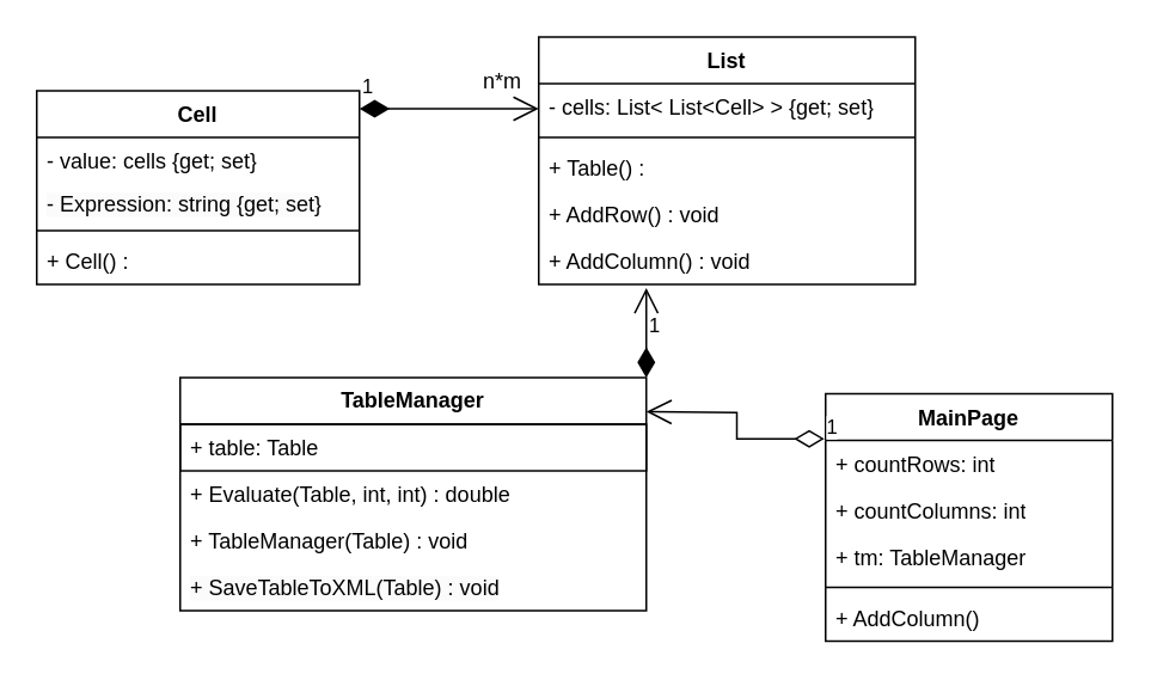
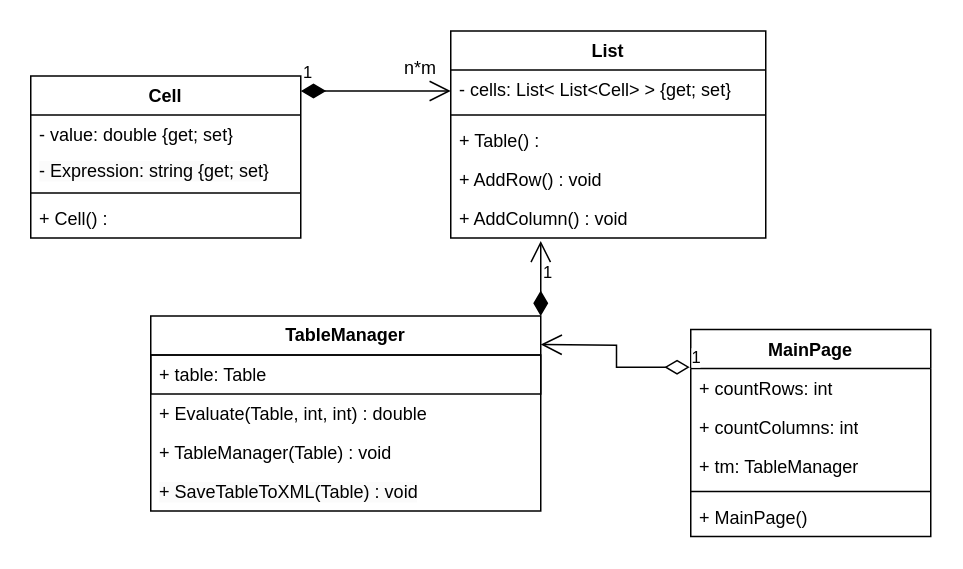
  <mxCell id="0" />
  <mxCell id="1" parent="0" />
  <mxCell id="2" value="Cell" style="swimlane;fontStyle=1;align=center;verticalAlign=top;childLayout=stackLayout;horizontal=1;startSize=26;horizontalStack=0;resizeParent=1;resizeParentMax=0;resizeLast=0;collapsible=1;marginBottom=0;whiteSpace=wrap;html=1;" parent="1" vertex="1"><mxGeometry x="20" y="50" width="180" height="108" as="geometry" /></mxCell>
- <mxCell id="3" value="- value: cells {get; set}" style="text;strokeColor=none;fillColor=none;align=left;verticalAlign=top;spacingLeft=4;spacingRight=4;overflow=hidden;rotatable=0;points=[[0,0.5],[1,0.5]];portConstraint=eastwest;whiteSpace=wrap;html=1;" parent="2" vertex="1"><mxGeometry y="26" width="180" height="24" as="geometry" /></mxCell>
+ <mxCell id="3" value="- value: double {get; set}" style="text;strokeColor=none;fillColor=none;align=left;verticalAlign=top;spacingLeft=4;spacingRight=4;overflow=hidden;rotatable=0;points=[[0,0.5],[1,0.5]];portConstraint=eastwest;whiteSpace=wrap;html=1;" parent="2" vertex="1"><mxGeometry y="26" width="180" height="24" as="geometry" /></mxCell>
  <mxCell id="4" value="&lt;span style=&quot;color: rgb(0, 0, 0); font-family: Helvetica; font-size: 12px; font-style: normal; font-variant-ligatures: normal; font-variant-caps: normal; font-weight: 400; letter-spacing: normal; orphans: 2; text-align: left; text-indent: 0px; text-transform: none; widows: 2; word-spacing: 0px; -webkit-text-stroke-width: 0px; white-space: normal; background-color: rgb(251, 251, 251); text-decoration-thickness: initial; text-decoration-style: initial; text-decoration-color: initial; display: inline !important; float: none;&quot;&gt;- Expression: string {get; set}&lt;/span&gt;" style="text;strokeColor=none;fillColor=none;align=left;verticalAlign=top;spacingLeft=4;spacingRight=4;overflow=hidden;rotatable=0;points=[[0,0.5],[1,0.5]];portConstraint=eastwest;whiteSpace=wrap;html=1;" parent="2" vertex="1"><mxGeometry y="50" width="180" height="24" as="geometry" /></mxCell>
  <mxCell id="5" value="" style="line;strokeWidth=1;fillColor=none;align=left;verticalAlign=middle;spacingTop=-1;spacingLeft=3;spacingRight=3;rotatable=0;labelPosition=right;points=[];portConstraint=eastwest;strokeColor=inherit;" parent="2" vertex="1"><mxGeometry y="74" width="180" height="8" as="geometry" /></mxCell>
  <mxCell id="6" value="+ Cell() :" style="text;strokeColor=none;fillColor=none;align=left;verticalAlign=top;spacingLeft=4;spacingRight=4;overflow=hidden;rotatable=0;points=[[0,0.5],[1,0.5]];portConstraint=eastwest;whiteSpace=wrap;html=1;" vertex="1" parent="2"><mxGeometry y="82" width="180" height="26" as="geometry" /></mxCell>
  <mxCell id="7" value="List" style="swimlane;fontStyle=1;align=center;verticalAlign=top;childLayout=stackLayout;horizontal=1;startSize=26;horizontalStack=0;resizeParent=1;resizeParentMax=0;resizeLast=0;collapsible=1;marginBottom=0;whiteSpace=wrap;html=1;" parent="1" vertex="1"><mxGeometry x="300" y="20" width="210" height="138" as="geometry" /></mxCell>
  <mxCell id="8" value="- cells: List&amp;lt; List&amp;lt;Cell&amp;gt; &amp;gt; {get; set}" style="text;strokeColor=none;fillColor=none;align=left;verticalAlign=top;spacingLeft=4;spacingRight=4;overflow=hidden;rotatable=0;points=[[0,0.5],[1,0.5]];portConstraint=eastwest;whiteSpace=wrap;html=1;" parent="7" vertex="1"><mxGeometry y="26" width="210" height="26" as="geometry" /></mxCell>
  <mxCell id="9" value="" style="line;strokeWidth=1;fillColor=none;align=left;verticalAlign=middle;spacingTop=-1;spacingLeft=3;spacingRight=3;rotatable=0;labelPosition=right;points=[];portConstraint=eastwest;strokeColor=inherit;" parent="7" vertex="1"><mxGeometry y="52" width="210" height="8" as="geometry" /></mxCell>
  <mxCell id="10" value="+ Table() :" style="text;strokeColor=none;fillColor=none;align=left;verticalAlign=top;spacingLeft=4;spacingRight=4;overflow=hidden;rotatable=0;points=[[0,0.5],[1,0.5]];portConstraint=eastwest;whiteSpace=wrap;html=1;" vertex="1" parent="7"><mxGeometry y="60" width="210" height="26" as="geometry" /></mxCell>
  <mxCell id="11" value="+ AddRow() : void" style="text;strokeColor=none;fillColor=none;align=left;verticalAlign=top;spacingLeft=4;spacingRight=4;overflow=hidden;rotatable=0;points=[[0,0.5],[1,0.5]];portConstraint=eastwest;whiteSpace=wrap;html=1;" parent="7" vertex="1"><mxGeometry y="86" width="210" height="26" as="geometry" /></mxCell>
  <mxCell id="12" value="+ AddColumn() : void" style="text;strokeColor=none;fillColor=none;align=left;verticalAlign=top;spacingLeft=4;spacingRight=4;overflow=hidden;rotatable=0;points=[[0,0.5],[1,0.5]];portConstraint=eastwest;whiteSpace=wrap;html=1;" parent="7" vertex="1"><mxGeometry y="112" width="210" height="26" as="geometry" /></mxCell>
  <mxCell id="13" value="&lt;b&gt;TableManager&lt;/b&gt;" style="swimlane;fontStyle=0;childLayout=stackLayout;horizontal=1;startSize=26;fillColor=none;horizontalStack=0;resizeParent=1;resizeParentMax=0;resizeLast=0;collapsible=1;marginBottom=0;whiteSpace=wrap;html=1;" parent="1" vertex="1"><mxGeometry x="100" y="210" width="260" height="130" as="geometry" /></mxCell>
  <mxCell id="14" value="+ table: Table" style="text;strokeColor=default;fillColor=none;align=left;verticalAlign=top;spacingLeft=4;spacingRight=4;overflow=hidden;rotatable=0;points=[[0,0.5],[1,0.5]];portConstraint=eastwest;whiteSpace=wrap;html=1;" vertex="1" parent="13"><mxGeometry y="26" width="260" height="26" as="geometry" /></mxCell>
  <mxCell id="15" value="+ Evaluate(Table, int, int) : double" style="text;strokeColor=none;fillColor=none;align=left;verticalAlign=top;spacingLeft=4;spacingRight=4;overflow=hidden;rotatable=0;points=[[0,0.5],[1,0.5]];portConstraint=eastwest;whiteSpace=wrap;html=1;" parent="13" vertex="1"><mxGeometry y="52" width="260" height="26" as="geometry" /></mxCell>
  <mxCell id="16" value="+ TableManager(Table) : void" style="text;strokeColor=none;fillColor=none;align=left;verticalAlign=top;spacingLeft=4;spacingRight=4;overflow=hidden;rotatable=0;points=[[0,0.5],[1,0.5]];portConstraint=eastwest;whiteSpace=wrap;html=1;" vertex="1" parent="13"><mxGeometry y="78" width="260" height="26" as="geometry" /></mxCell>
  <mxCell id="17" value="&lt;span style=&quot;color: rgb(0, 0, 0); font-family: Helvetica; font-size: 12px; font-style: normal; font-variant-ligatures: normal; font-variant-caps: normal; font-weight: 400; letter-spacing: normal; orphans: 2; text-align: left; text-indent: 0px; text-transform: none; widows: 2; word-spacing: 0px; -webkit-text-stroke-width: 0px; white-space: normal; background-color: rgb(251, 251, 251); text-decoration-thickness: initial; text-decoration-style: initial; text-decoration-color: initial; display: inline !important; float: none;&quot;&gt;+ SaveTableToXML(Table) : void&lt;/span&gt;" style="text;strokeColor=none;fillColor=none;align=left;verticalAlign=top;spacingLeft=4;spacingRight=4;overflow=hidden;rotatable=0;points=[[0,0.5],[1,0.5]];portConstraint=eastwest;whiteSpace=wrap;html=1;" vertex="1" parent="13"><mxGeometry y="104" width="260" height="26" as="geometry" /></mxCell>
  <mxCell id="18" value="1" style="endArrow=open;html=1;endSize=12;startArrow=diamondThin;startSize=14;startFill=1;edgeStyle=orthogonalEdgeStyle;align=left;verticalAlign=bottom;rounded=0;exitX=1.018;exitY=0.155;exitDx=0;exitDy=0;exitPerimeter=0;" edge="1" parent="1"><mxGeometry x="-1" y="3" relative="1" as="geometry"><mxPoint x="200" y="60.04" as="sourcePoint" /><mxPoint x="300" y="60" as="targetPoint" /></mxGeometry></mxCell>
  <mxCell id="19" value="n*m" style="text;html=1;align=center;verticalAlign=middle;whiteSpace=wrap;rounded=0;" vertex="1" parent="1"><mxGeometry x="250" y="30" width="60" height="30" as="geometry" /></mxCell>
  <mxCell id="20" value="MainPage" style="swimlane;fontStyle=1;align=center;verticalAlign=top;childLayout=stackLayout;horizontal=1;startSize=26;horizontalStack=0;resizeParent=1;resizeParentMax=0;resizeLast=0;collapsible=1;marginBottom=0;whiteSpace=wrap;html=1;" vertex="1" parent="1"><mxGeometry x="460" y="219" width="160" height="138" as="geometry" /></mxCell>
  <mxCell id="21" value="+ countRows: int" style="text;strokeColor=none;fillColor=none;align=left;verticalAlign=top;spacingLeft=4;spacingRight=4;overflow=hidden;rotatable=0;points=[[0,0.5],[1,0.5]];portConstraint=eastwest;whiteSpace=wrap;html=1;" vertex="1" parent="20"><mxGeometry y="26" width="160" height="26" as="geometry" /></mxCell>
  <mxCell id="22" value="+ countColumns: int" style="text;strokeColor=none;fillColor=none;align=left;verticalAlign=top;spacingLeft=4;spacingRight=4;overflow=hidden;rotatable=0;points=[[0,0.5],[1,0.5]];portConstraint=eastwest;whiteSpace=wrap;html=1;" vertex="1" parent="20"><mxGeometry y="52" width="160" height="26" as="geometry" /></mxCell>
  <mxCell id="23" value="+ tm: TableManager" style="text;strokeColor=none;fillColor=none;align=left;verticalAlign=top;spacingLeft=4;spacingRight=4;overflow=hidden;rotatable=0;points=[[0,0.5],[1,0.5]];portConstraint=eastwest;whiteSpace=wrap;html=1;" vertex="1" parent="20"><mxGeometry y="78" width="160" height="26" as="geometry" /></mxCell>
  <mxCell id="24" value="" style="line;strokeWidth=1;fillColor=none;align=left;verticalAlign=middle;spacingTop=-1;spacingLeft=3;spacingRight=3;rotatable=0;labelPosition=right;points=[];portConstraint=eastwest;strokeColor=inherit;" vertex="1" parent="20"><mxGeometry y="104" width="160" height="8" as="geometry" /></mxCell>
- <mxCell id="25" value="+ AddColumn()" style="text;strokeColor=none;fillColor=none;align=left;verticalAlign=top;spacingLeft=4;spacingRight=4;overflow=hidden;rotatable=0;points=[[0,0.5],[1,0.5]];portConstraint=eastwest;whiteSpace=wrap;html=1;" vertex="1" parent="20"><mxGeometry y="112" width="160" height="26" as="geometry" /></mxCell>
+ <mxCell id="25" value="+ MainPage()" style="text;strokeColor=none;fillColor=none;align=left;verticalAlign=top;spacingLeft=4;spacingRight=4;overflow=hidden;rotatable=0;points=[[0,0.5],[1,0.5]];portConstraint=eastwest;whiteSpace=wrap;html=1;" vertex="1" parent="20"><mxGeometry y="112" width="160" height="26" as="geometry" /></mxCell>
  <mxCell id="26" value="1" style="endArrow=open;html=1;endSize=12;startArrow=diamondThin;startSize=14;startFill=1;edgeStyle=orthogonalEdgeStyle;align=left;verticalAlign=bottom;rounded=0;exitX=1;exitY=0;exitDx=0;exitDy=0;" edge="1" parent="1" source="13"><mxGeometry x="-0.207" relative="1" as="geometry"><mxPoint x="290" y="170" as="sourcePoint" /><mxPoint x="360" y="160" as="targetPoint" /><mxPoint as="offset" /></mxGeometry></mxCell>
  <mxCell id="27" value="1" style="endArrow=open;html=1;endSize=12;startArrow=diamondThin;startSize=14;startFill=0;edgeStyle=orthogonalEdgeStyle;align=left;verticalAlign=bottom;rounded=0;exitX=-0.004;exitY=0.182;exitDx=0;exitDy=0;exitPerimeter=0;" edge="1" parent="1" source="20"><mxGeometry x="-1" y="3" relative="1" as="geometry"><mxPoint x="290" y="170" as="sourcePoint" /><mxPoint x="360" y="229" as="targetPoint" /></mxGeometry></mxCell>
